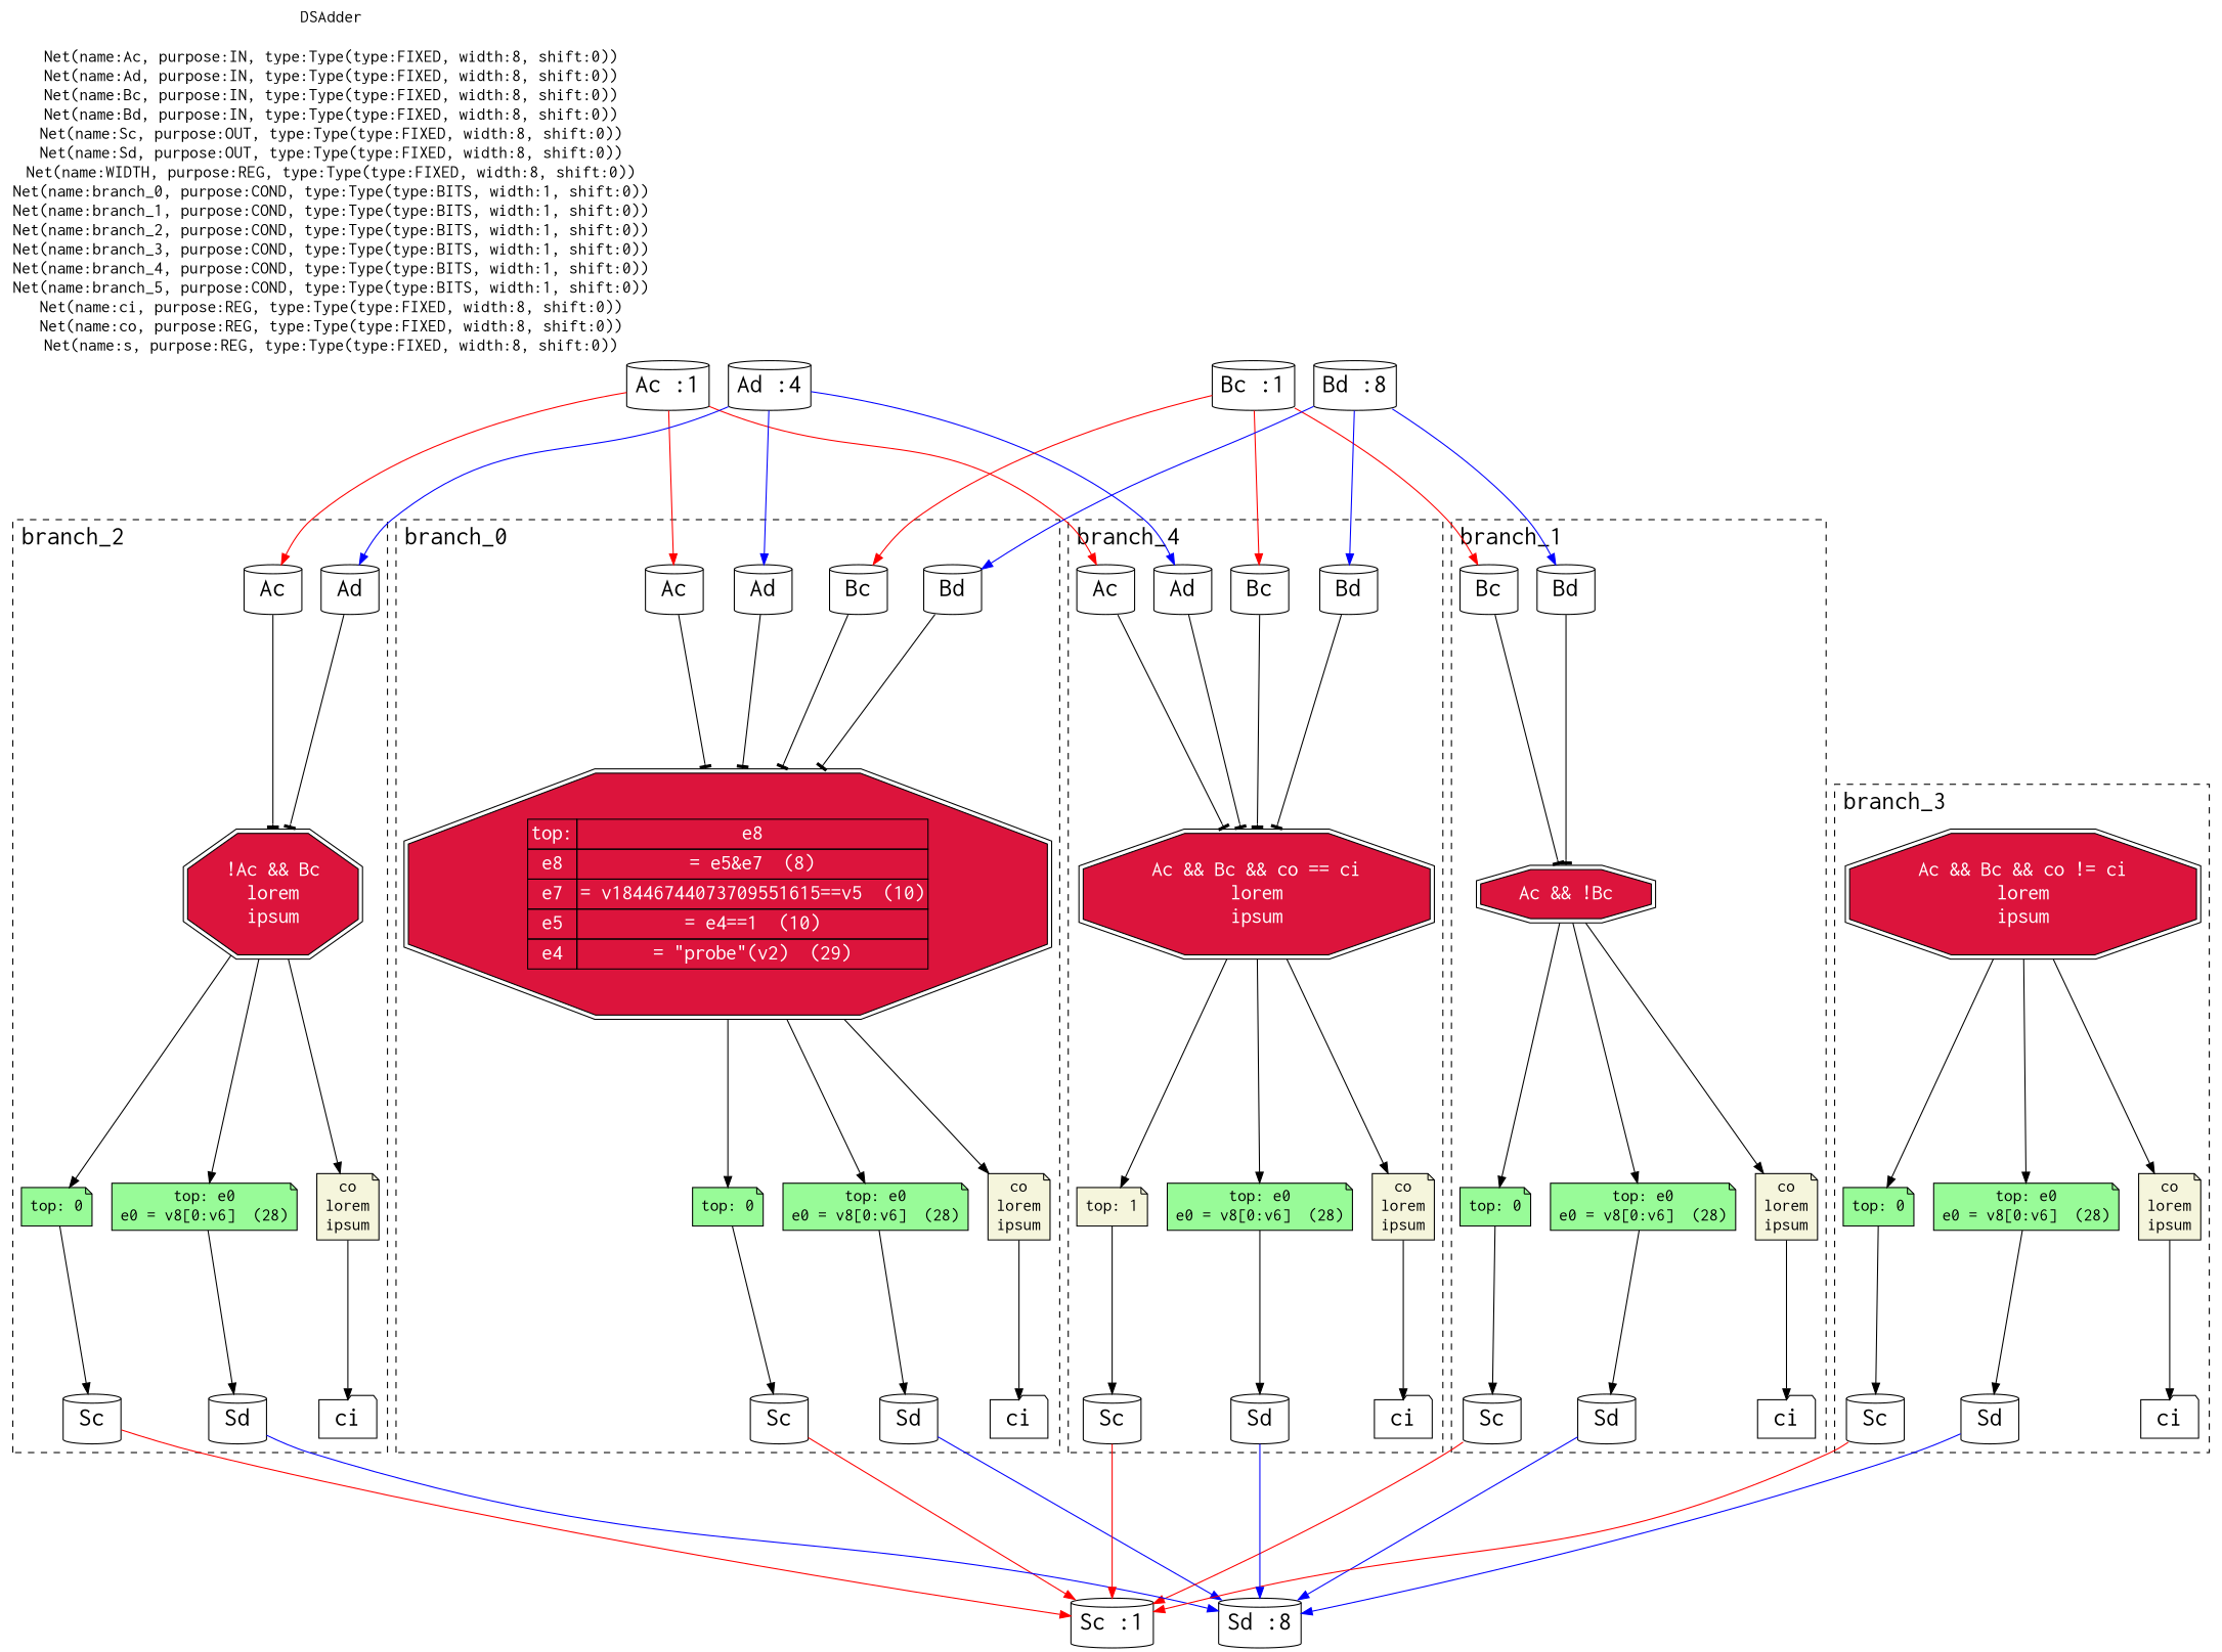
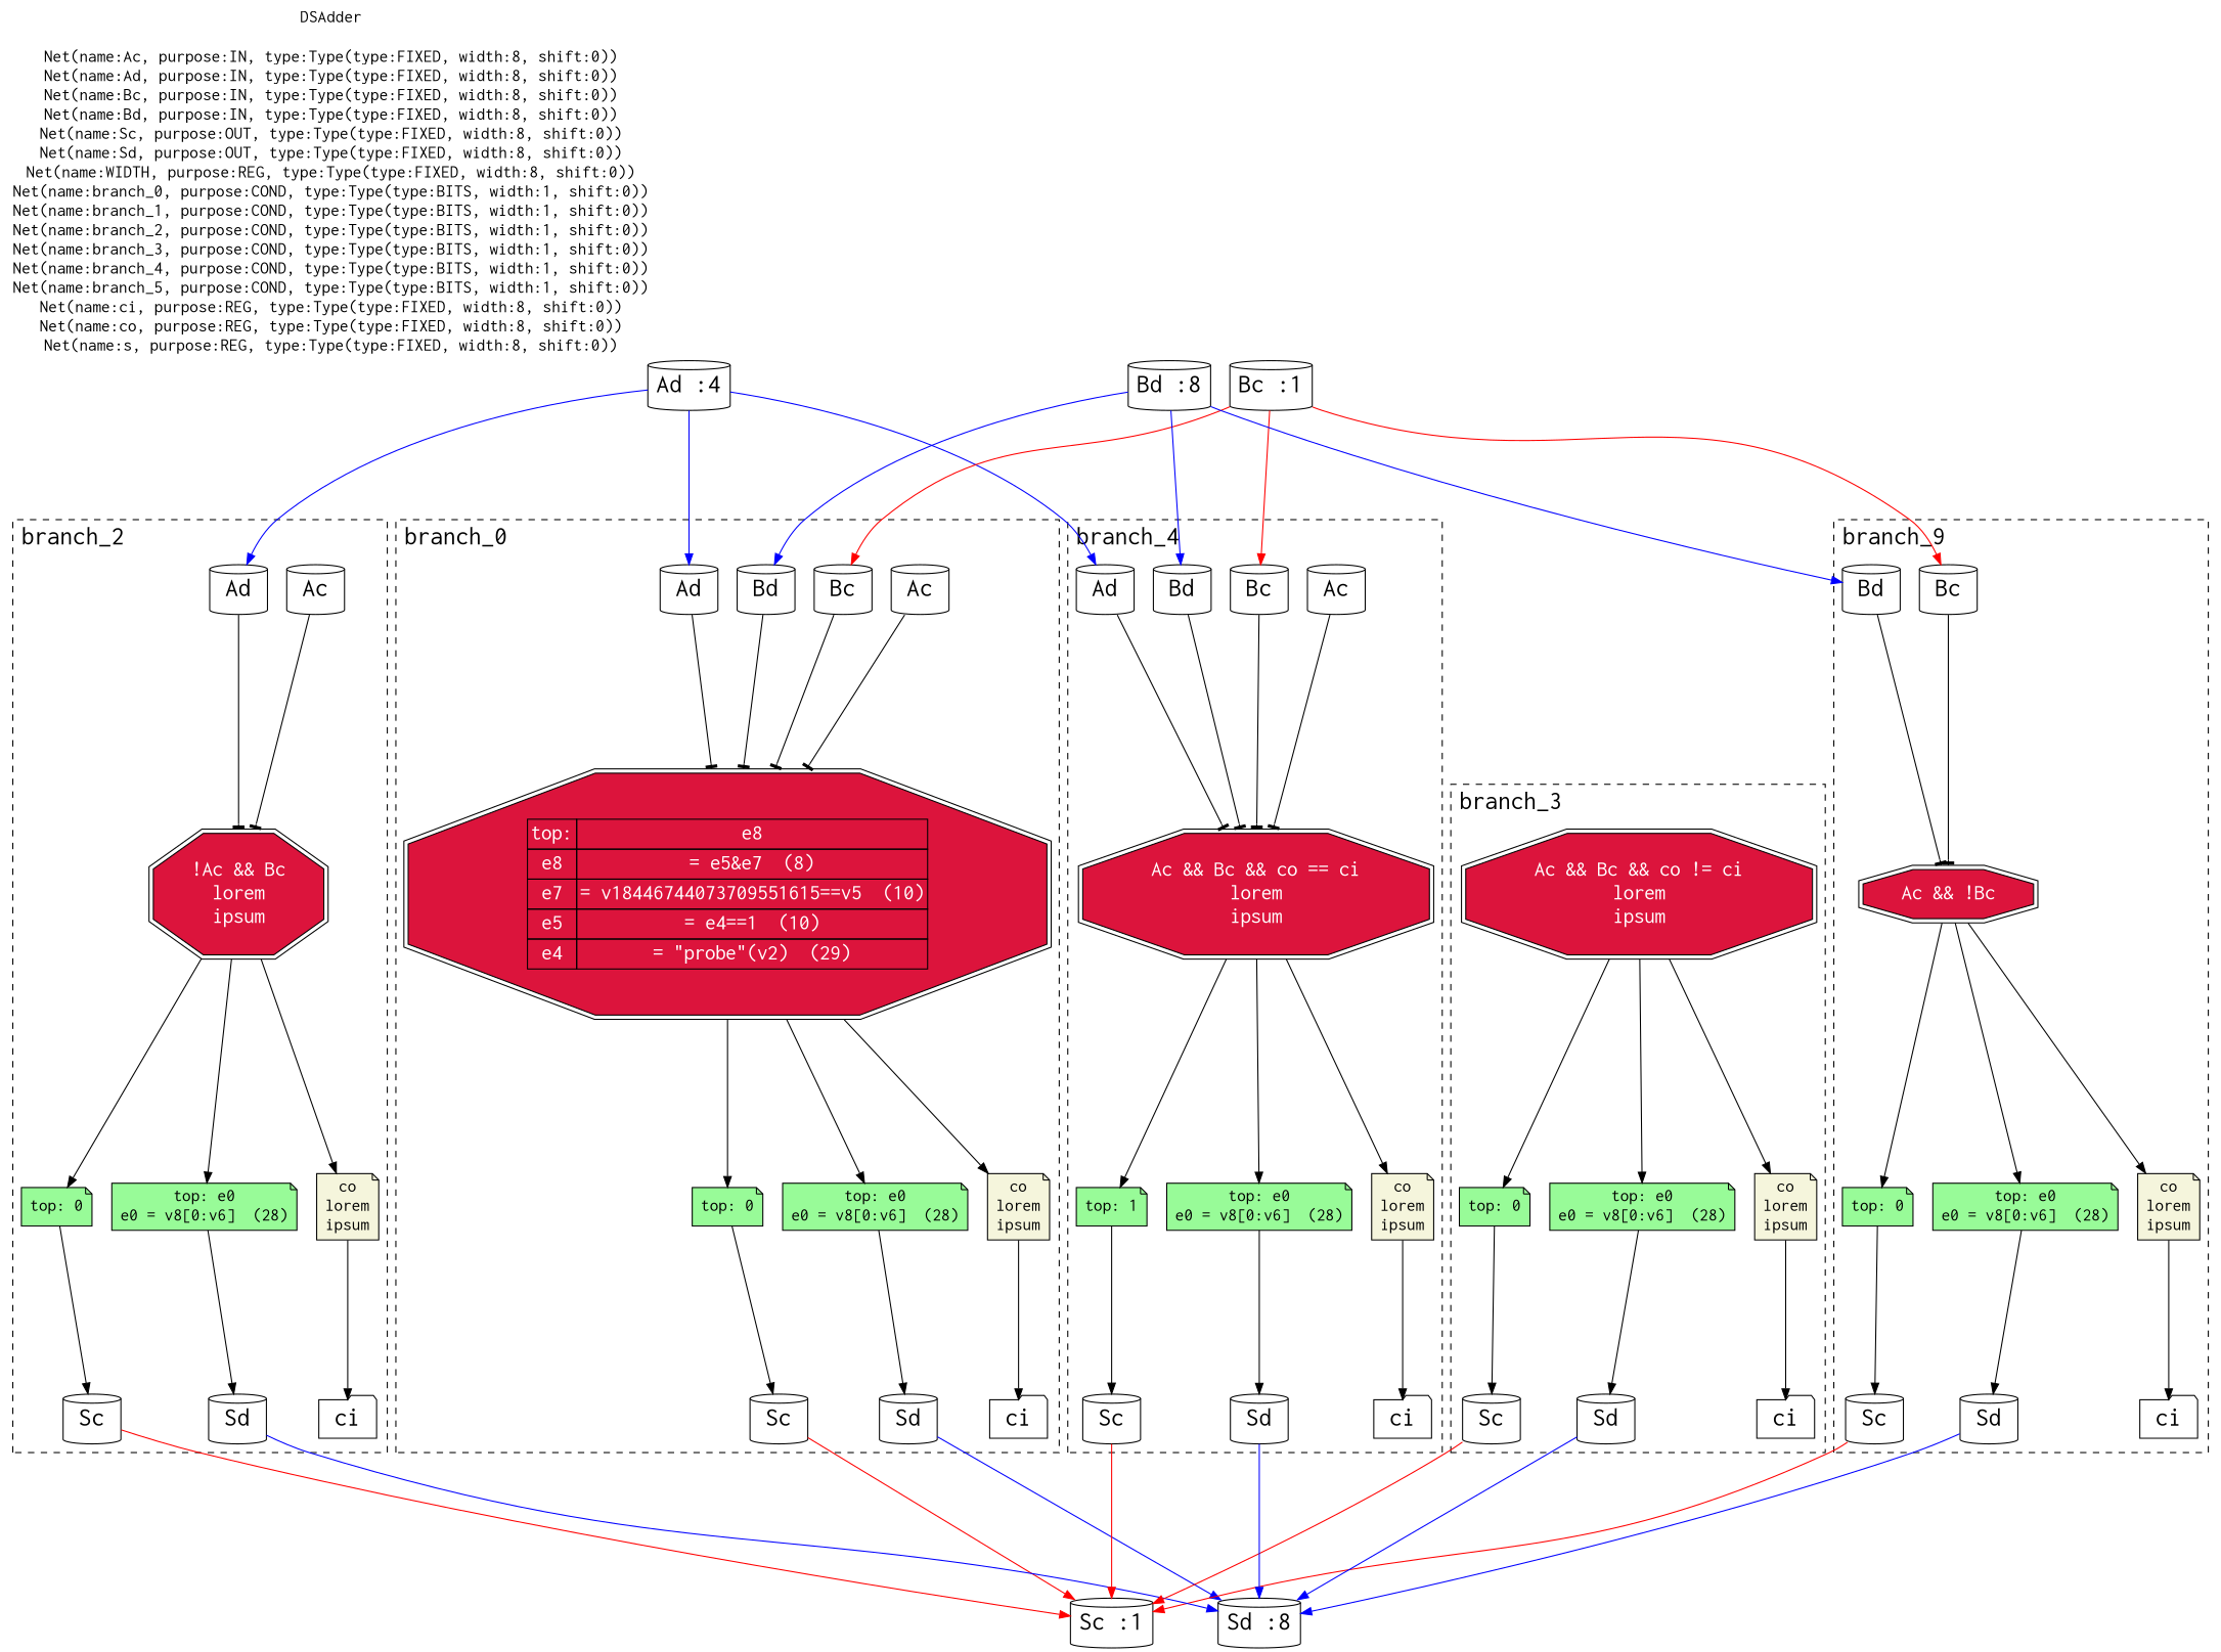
  digraph {
    fontname=Courier
    fontsize=16
    label="DSAdder\n\nNet(name:Ac, purpose:IN, type:Type(type:FIXED, width:8, shift:0))\nNet(name:Ad, purpose:IN, type:Type(type:FIXED, width:8, shift:0))\nNet(name:Bc, purpose:IN, type:Type(type:FIXED, width:8, shift:0))\nNet(name:Bd, purpose:IN, type:Type(type:FIXED, width:8, shift:0))\nNet(name:Sc, purpose:OUT, type:Type(type:FIXED, width:8, shift:0))\nNet(name:Sd, purpose:OUT, type:Type(type:FIXED, width:8, shift:0))\nNet(name:WIDTH, purpose:REG, type:Type(type:FIXED, width:8, shift:0))\nNet(name:branch_0, purpose:COND, type:Type(type:BITS, width:1, shift:0))\nNet(name:branch_1, purpose:COND, type:Type(type:BITS, width:1, shift:0))\nNet(name:branch_2, purpose:COND, type:Type(type:BITS, width:1, shift:0))\nNet(name:branch_3, purpose:COND, type:Type(type:BITS, width:1, shift:0))\nNet(name:branch_4, purpose:COND, type:Type(type:BITS, width:1, shift:0))\nNet(name:branch_5, purpose:COND, type:Type(type:BITS, width:1, shift:0))\nNet(name:ci, purpose:REG, type:Type(type:FIXED, width:8, shift:0))\nNet(name:co, purpose:REG, type:Type(type:FIXED, width:8, shift:0))\nNet(name:s, purpose:REG, type:Type(type:FIXED, width:8, shift:0))"
    labeljust=l
    labelloc=t
    rankdir=TB
    ranksep=2
    node [fillcolor=beige fontname=Courier fontsize=24 shape=cylinder]
-   n1 [label="Ac :1"]
    n2 [label="Ad :4"]
    n3 [label="Bc :1"]
    n4 [label="Bd :8"]
    n5 [label="Sc :1"]
    n6 [label="Sd :8"]
    align0 [shape=record style=invis]
    align1 [shape=record style=invis]
    align2 [shape=record style=invis]
    align3 [shape=record style=invis]
    align4 [shape=record style=invis]
    n12 [label=Ac]
    n13 [label=Ad]
    n14 [label=Bc]
    n15 [label=Bd]
    n16 [fillcolor=palegreen fontsize=16 label="top: 0\n" shape=note style=filled]
    n17 [fillcolor=palegreen fontsize=16 label="top: e0\ne0 = v8[0:v6]  (28)\n" shape=note style=filled]
    n18 [fillcolor=crimson fontcolor=white fontsize=20 label=<<table border="0" cellborder="1" cellspacing="0"> 			<tr><td>top:</td><td>e8</td></tr> 			<tr><td>e8</td><td>= e5&amp;e7  (8)</td></tr> 			<tr><td>e7</td><td>= v18446744073709551615==v5  (10)</td></tr> 			<tr><td>e5</td><td>= e4==1  (10)</td></tr> 			<tr><td>e4</td><td>= "probe"(v2)  (29)</td></tr> 			</table>> shape=doubleoctagon style=filled]
    n19 [fontsize=16 label="co\nlorem\nipsum" shape=note style=filled]
    n20 [label=ci shape=folder]
    n21 [label=Sc]
    n22 [label=Sd]
    n23 [label=Bc]
    n24 [label=Bd]
    n25 [fillcolor=palegreen fontsize=16 label="top: 0\n" shape=note style=filled]
    n26 [fillcolor=palegreen fontsize=16 label="top: e0\ne0 = v8[0:v6]  (28)\n" shape=note style=filled]
    n27 [fillcolor=crimson fontcolor=white fontsize=20 label="Ac && !Bc" shape=doubleoctagon style=filled]
    n28 [fontsize=16 label="co\nlorem\nipsum" shape=note style=filled]
    n29 [label=ci shape=folder]
    n30 [label=Sc]
    n31 [label=Sd]
    n32 [label=Ac]
    n33 [label=Ad]
    n34 [fillcolor=palegreen fontsize=16 label="top: 0\n" shape=note style=filled]
    n35 [fillcolor=palegreen fontsize=16 label="top: e0\ne0 = v8[0:v6]  (28)\n" shape=note style=filled]
    n36 [fillcolor=crimson fontcolor=white fontsize=20 label="!Ac && Bc\nlorem\nipsum" shape=doubleoctagon style=filled]
    n37 [fontsize=16 label="co\nlorem\nipsum" shape=note style=filled]
    n38 [label=ci shape=folder]
    n39 [label=Sc]
    n40 [label=Sd]
    n41 [fillcolor=palegreen fontsize=16 label="top: 0\n" shape=note style=filled]
    n42 [fillcolor=palegreen fontsize=16 label="top: e0\ne0 = v8[0:v6]  (28)\n" shape=note style=filled]
    n43 [fillcolor=crimson fontcolor=white fontsize=20 label="Ac && Bc && co != ci\nlorem\nipsum" shape=doubleoctagon style=filled]
    n44 [fontsize=16 label="co\nlorem\nipsum" shape=note style=filled]
    n45 [label=ci shape=folder]
    n46 [label=Sc]
    n47 [label=Sd]
    n48 [label=Ac]
    n49 [label=Ad]
    n50 [label=Bc]
    n51 [label=Bd]
-   n52 [fontsize=16 label="top: 1\n" shape=note style=filled]
+   n52 [fillcolor=palegreen fontsize=16 label="top: 1\n" shape=note style=filled]
    n53 [fillcolor=palegreen fontsize=16 label="top: e0\ne0 = v8[0:v6]  (28)\n" shape=note style=filled]
    n54 [fillcolor=crimson fontcolor=white fontsize=20 label="Ac && Bc && co == ci\nlorem\nipsum" shape=doubleoctagon style=filled]
    n55 [fontsize=16 label="co\nlorem\nipsum" shape=note style=filled]
    n56 [label=ci shape=folder]
    n57 [label=Sc]
    n58 [label=Sd]
    subgraph sub_1 {
      rank=min
-     n1
      n2
      n3
      n4
    }
    subgraph sub_2 {
      rank=max
      n5
      n6
    }
    subgraph sub_3 {
      rank=same
      align0
      align1
      align2
      align3
      align4
    }
    subgraph cluster_4 {
      fontsize=24
      label=branch_0
      style=dashed
      n18
      n19
      n20
      n21
      n22
      subgraph sub_5 {
        fontsize=24
        label=branch_0
        rank=same
        style=dashed
        n12
        n13
        n14
        n15
      }
      subgraph sub_6 {
        fontsize=24
        label=branch_0
        rank=same
        style=dashed
        n16
        n17
      }
    }
    subgraph cluster_7 {
      fontsize=24
-     label=branch_1
+     label=branch_9
      style=dashed
      n27
      n28
      n29
      n30
      n31
      subgraph sub_8 {
        fontsize=24
        label=branch_1
        rank=same
        style=dashed
        n23
        n24
      }
      subgraph sub_9 {
        fontsize=24
        label=branch_1
        rank=same
        style=dashed
        n25
        n26
      }
    }
    subgraph cluster_10 {
      fontsize=24
      label=branch_2
      style=dashed
      n36
      n37
      n38
      n39
      n40
      subgraph sub_11 {
        fontsize=24
        label=branch_2
        rank=same
        style=dashed
        n32
        n33
      }
      subgraph sub_12 {
        fontsize=24
        label=branch_2
        rank=same
        style=dashed
        n34
        n35
      }
    }
    subgraph cluster_13 {
      fontsize=24
      label=branch_3
      style=dashed
      n43
      n44
      n45
      n46
      n47
      subgraph sub_14 {
        fontsize=24
        label=branch_3
        rank=same
        style=dashed
        n41
        n42
      }
    }
    subgraph cluster_15 {
      fontsize=24
      label=branch_4
      style=dashed
      n54
      n55
      n56
      n57
      n58
      subgraph sub_16 {
        fontsize=24
        label=branch_4
        rank=same
        style=dashed
        n48
        n49
        n50
        n51
      }
      subgraph sub_17 {
        fontsize=24
        label=branch_4
        rank=same
        style=dashed
        n52
        n53
      }
    }
-   n1 -> n12 [color=red]
-   n1 -> n32 [color=red]
-   n1 -> n48 [color=red]
    n2 -> n13 [color=blue]
    n2 -> n33 [color=blue]
    n2 -> n49 [color=blue]
    n3 -> n14 [color=red]
    n3 -> n23 [color=red]
    n3 -> n50 [color=red]
    n4 -> n15 [color=blue]
    n4 -> n24 [color=blue]
    n4 -> n51 [color=blue]
    n12 -> n18 [arrowhead=tee]
    n13 -> n18 [arrowhead=tee]
    n14 -> n18 [arrowhead=tee]
    n15 -> n18 [arrowhead=tee]
    n16 -> n21
    n17 -> n22
    n18 -> n16
    n18 -> n17
    n18 -> n19
    n19 -> n20
    n21 -> n5 [color=red]
    n22 -> n6 [color=blue]
    n23 -> n27 [arrowhead=tee]
    n24 -> n27 [arrowhead=tee]
    n25 -> n30
    n26 -> n31
    n27 -> n25
    n27 -> n26
    n27 -> n28
    n28 -> n29
    n30 -> n5 [color=red]
    n31 -> n6 [color=blue]
    n32 -> n36 [arrowhead=tee]
    n33 -> n36 [arrowhead=tee]
    n34 -> n39
    n35 -> n40
    n36 -> n34
    n36 -> n35
    n36 -> n37
    n37 -> n38
    n39 -> n5 [color=red]
    n40 -> n6 [color=blue]
    n41 -> n46
    n42 -> n47
    n43 -> n41
    n43 -> n42
    n43 -> n44
    n44 -> n45
    n46 -> n5 [color=red]
    n47 -> n6 [color=blue]
    n48 -> n54 [arrowhead=tee]
    n49 -> n54 [arrowhead=tee]
    n50 -> n54 [arrowhead=tee]
    n51 -> n54 [arrowhead=tee]
    n52 -> n57
    n53 -> n58
    n54 -> n52
    n54 -> n53
    n54 -> n55
    n55 -> n56
    n57 -> n5 [color=red]
    n58 -> n6 [color=blue]
  }
